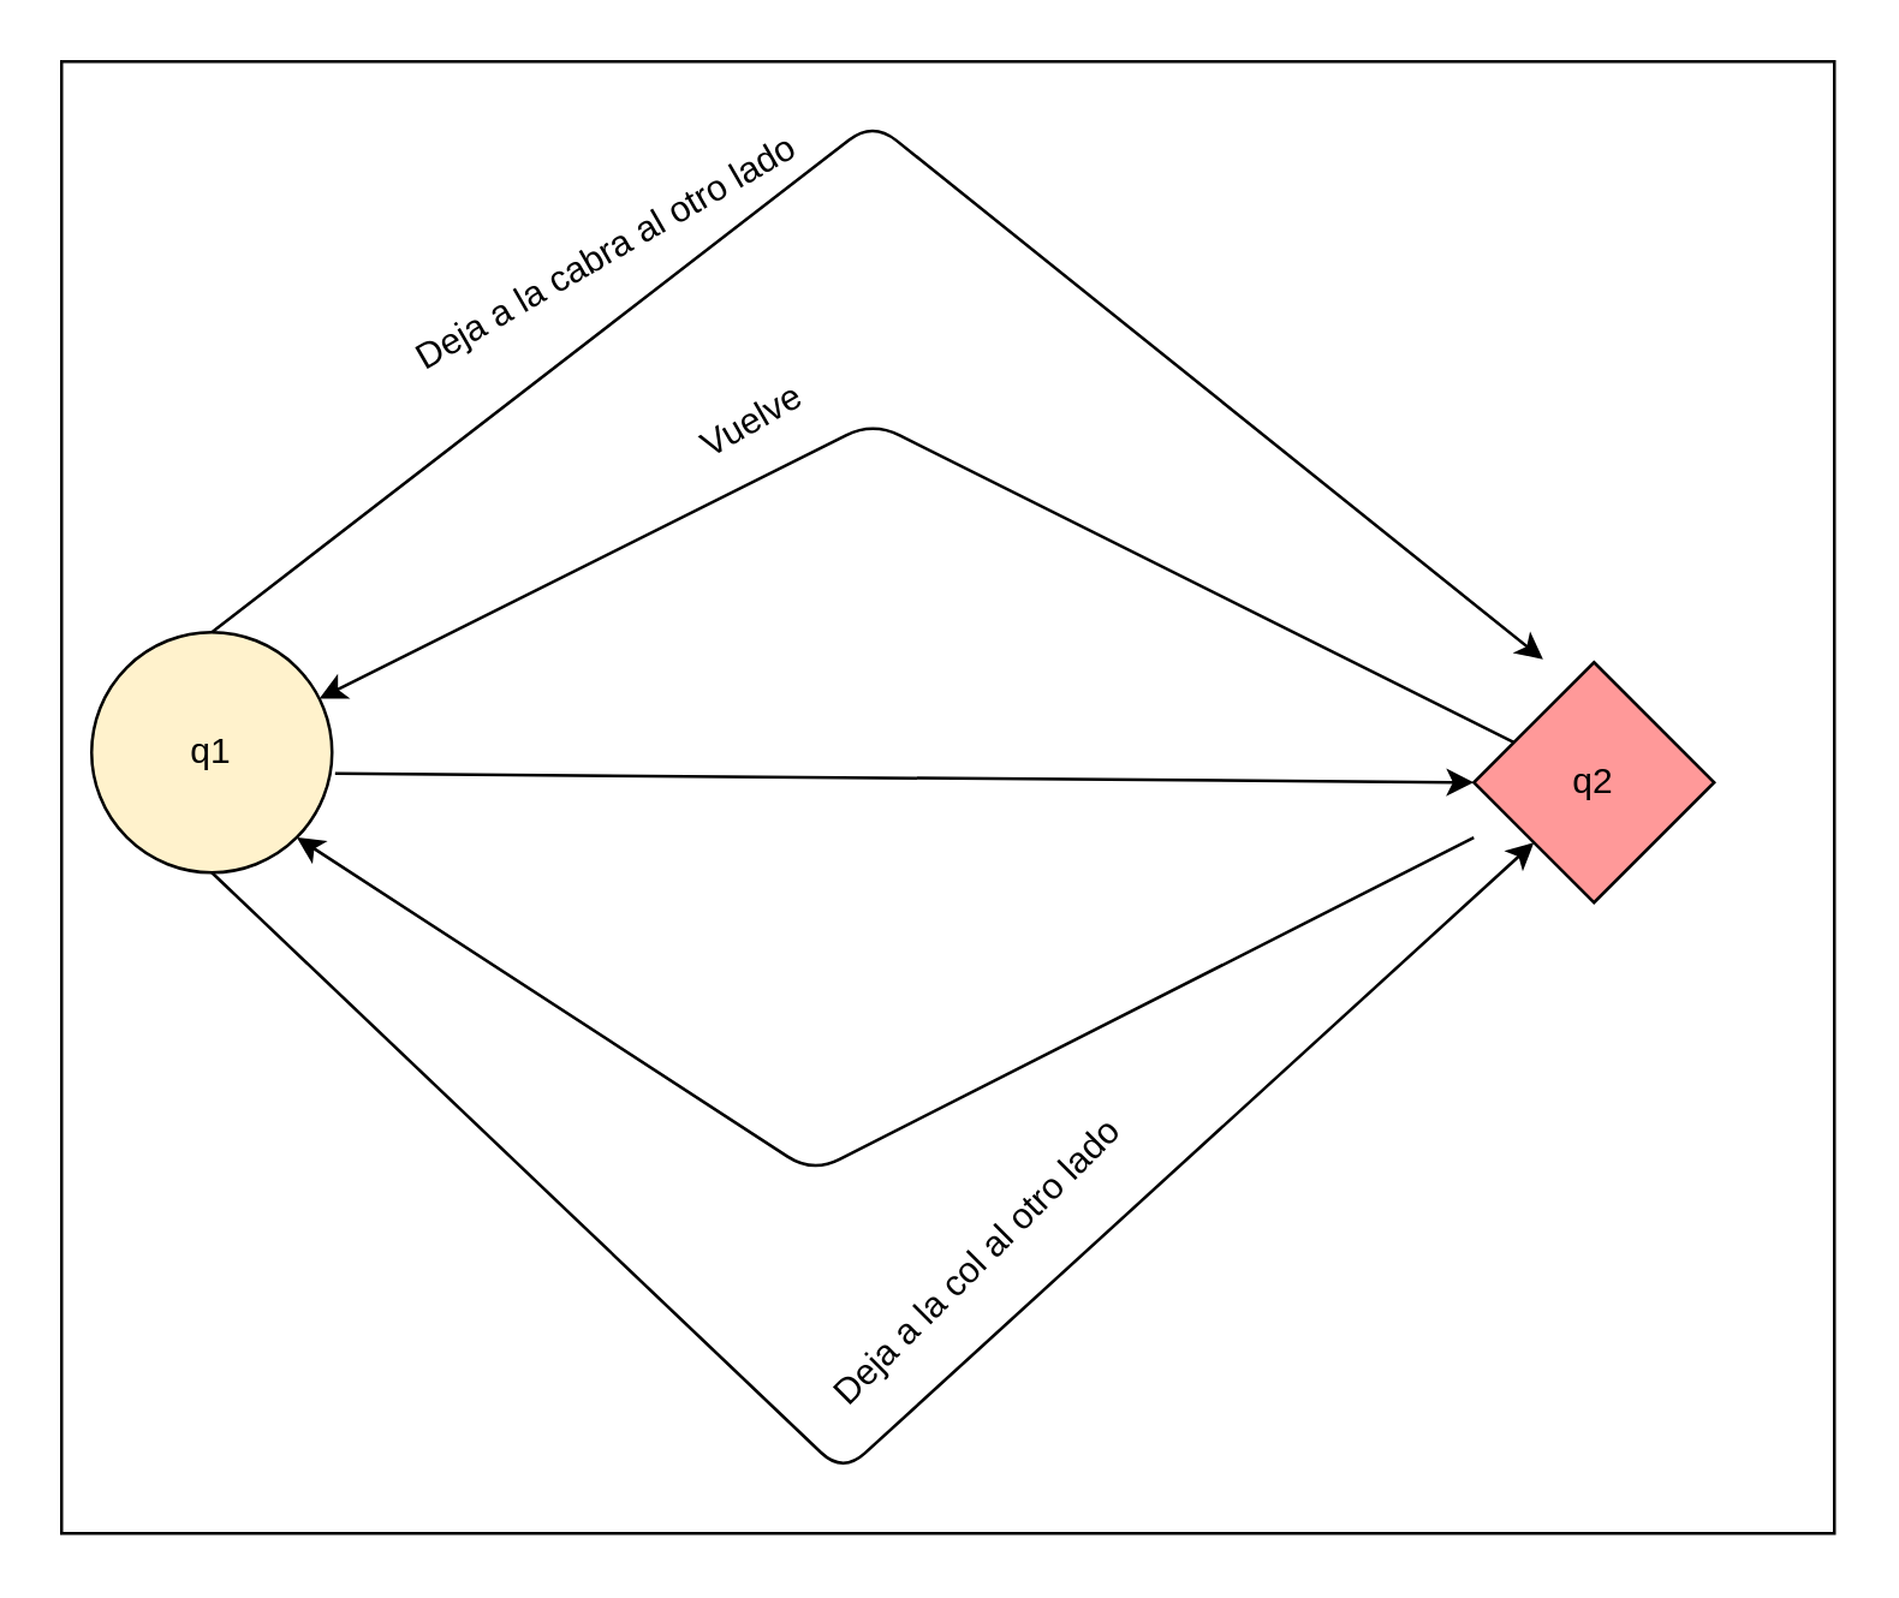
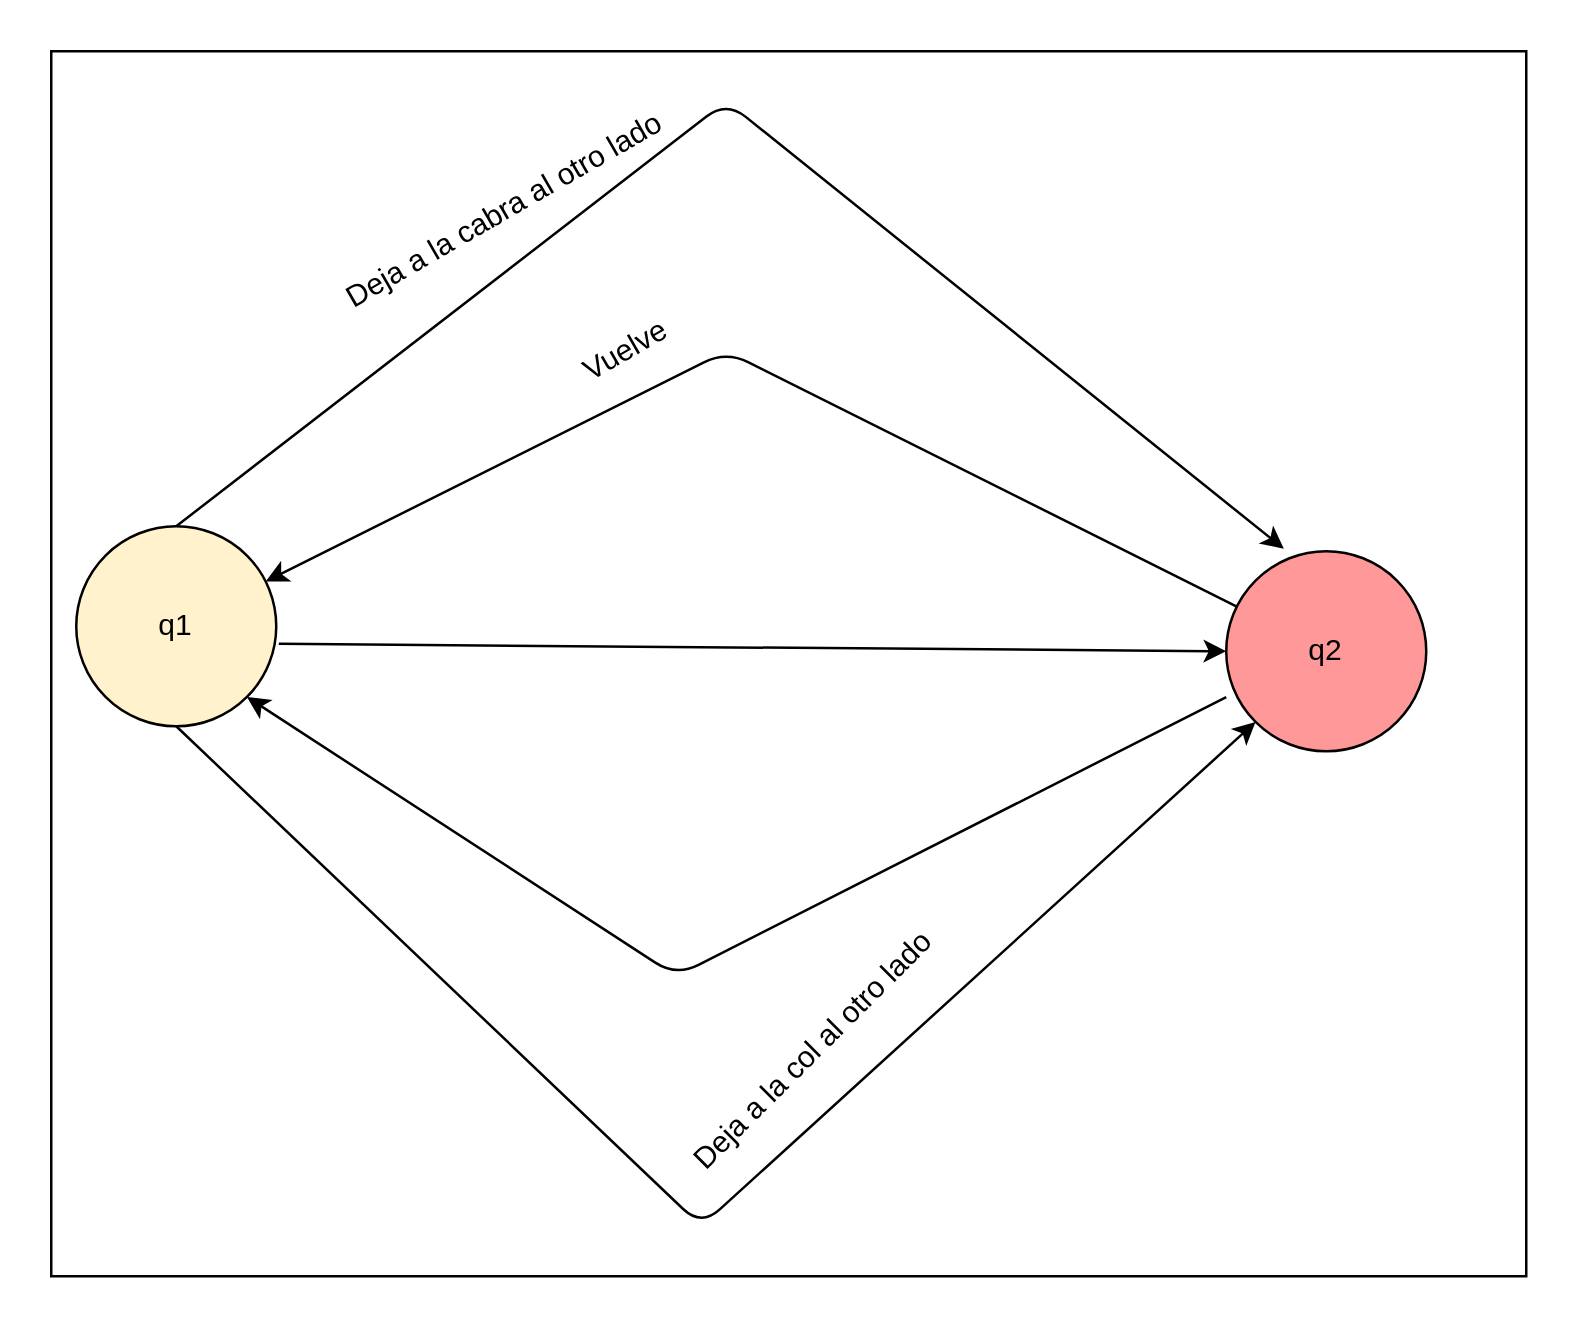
  <mxCell id="0" />
  <mxCell id="1" parent="0" />
  <mxCell id="2" value="" style="rounded=0;whiteSpace=wrap;html=1;" vertex="1" parent="1"><mxGeometry x="20" y="20" width="590" height="490" as="geometry" /></mxCell>
  <mxCell id="3" value="q1" style="ellipse;whiteSpace=wrap;html=1;aspect=fixed;fillColor=#fff2cc;" vertex="1" parent="1"><mxGeometry x="30" y="210" width="80" height="80" as="geometry" /></mxCell>
- <mxCell id="4" value="q2" style="rhombus;whiteSpace=wrap;html=1;aspect=fixed;fillColor=#FF9999;" vertex="1" parent="1"><mxGeometry x="490" y="220" width="80" height="80" as="geometry" /></mxCell>
+ <mxCell id="4" value="q2" style="ellipse;whiteSpace=wrap;html=1;aspect=fixed;fillColor=#FF9999;" vertex="1" parent="1"><mxGeometry x="490" y="220" width="80" height="80" as="geometry" /></mxCell>
  <mxCell id="5" value="" style="endArrow=classic;html=1;exitX=1.013;exitY=0.588;exitDx=0;exitDy=0;exitPerimeter=0;entryX=0;entryY=0.5;entryDx=0;entryDy=0;" edge="1" parent="1" source="3" target="4"><mxGeometry width="50" height="50" relative="1" as="geometry"><mxPoint x="150" y="280" as="sourcePoint" /><mxPoint x="200" y="230" as="targetPoint" /></mxGeometry></mxCell>
  <mxCell id="6" value="" style="endArrow=classic;html=1;exitX=0.5;exitY=0;exitDx=0;exitDy=0;entryX=0.288;entryY=-0.012;entryDx=0;entryDy=0;entryPerimeter=0;" edge="1" parent="1" source="3" target="4"><mxGeometry width="50" height="50" relative="1" as="geometry"><mxPoint x="60" y="200" as="sourcePoint" /><mxPoint x="110" y="150" as="targetPoint" /><Array as="points"><mxPoint x="290" y="40" /></Array></mxGeometry></mxCell>
  <mxCell id="7" value="" style="endArrow=classic;html=1;exitX=0.5;exitY=1;exitDx=0;exitDy=0;entryX=0;entryY=1;entryDx=0;entryDy=0;" edge="1" parent="1" source="3" target="4"><mxGeometry width="50" height="50" relative="1" as="geometry"><mxPoint x="400" y="280" as="sourcePoint" /><mxPoint x="450" y="230" as="targetPoint" /><Array as="points"><mxPoint x="280" y="490" /></Array></mxGeometry></mxCell>
  <mxCell id="8" value="" style="endArrow=classic;html=1;" edge="1" parent="1" source="4" target="3"><mxGeometry width="50" height="50" relative="1" as="geometry"><mxPoint x="360" y="250" as="sourcePoint" /><mxPoint x="410" y="200" as="targetPoint" /><Array as="points"><mxPoint x="290" y="140" /></Array></mxGeometry></mxCell>
  <mxCell id="9" value="" style="endArrow=classic;html=1;entryX=1;entryY=1;entryDx=0;entryDy=0;exitX=0;exitY=0.729;exitDx=0;exitDy=0;exitPerimeter=0;" edge="1" parent="1" source="4" target="3"><mxGeometry width="50" height="50" relative="1" as="geometry"><mxPoint x="504.223" y="252.111" as="sourcePoint" /><mxPoint x="115.777" y="242.111" as="targetPoint" /><Array as="points"><mxPoint x="270" y="390" /></Array></mxGeometry></mxCell>
  <mxCell id="10" value="Vuelve" style="text;html=1;strokeColor=none;fillColor=none;align=center;verticalAlign=middle;whiteSpace=wrap;rounded=0;rotation=-30;" vertex="1" parent="1"><mxGeometry x="230" y="130" width="40" height="20" as="geometry" /></mxCell>
  <mxCell id="11" value="Deja a la cabra al otro lado&lt;br&gt;&lt;br&gt;" style="text;html=1;strokeColor=none;fillColor=none;align=center;verticalAlign=middle;whiteSpace=wrap;rounded=0;rotation=-30;" vertex="1" parent="1"><mxGeometry x="120" y="80" width="170" height="20" as="geometry" /></mxCell>
  <mxCell id="12" value="Deja a la col al otro lado&lt;br&gt;" style="text;html=1;strokeColor=none;fillColor=none;align=center;verticalAlign=middle;whiteSpace=wrap;rounded=0;rotation=-45;" vertex="1" parent="1"><mxGeometry x="240" y="410" width="170" height="20" as="geometry" /></mxCell>
